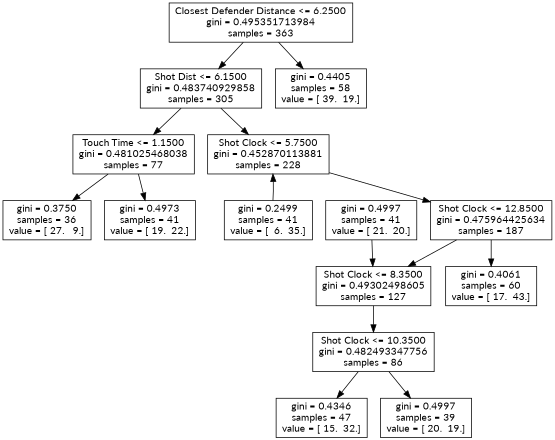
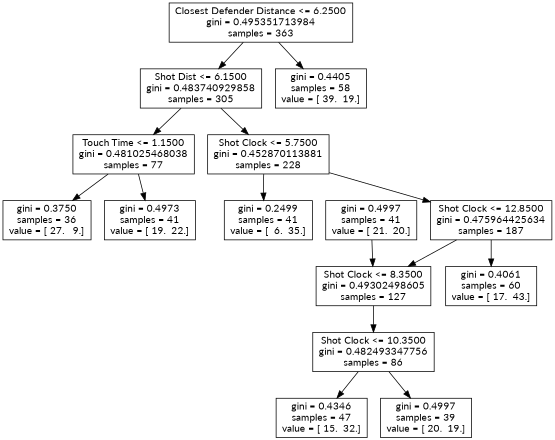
  digraph {
    fontname=Lato
    node [fontname=Lato shape=box]
    edge [fontname=Lato]
    n1 [label="Closest Defender Distance <= 6.2500\ngini = 0.495351713984\nsamples = 363"]
    n2 [label="Shot Dist <= 6.1500\ngini = 0.483740929858\nsamples = 305"]
    n3 [label="gini = 0.4405\nsamples = 58\nvalue = [ 39.  19.]"]
    n4 [label="Touch Time <= 1.1500\ngini = 0.481025468038\nsamples = 77"]
    n5 [label="Shot Clock <= 5.7500\ngini = 0.452870113881\nsamples = 228"]
    n6 [label="gini = 0.3750\nsamples = 36\nvalue = [ 27.   9.]"]
    n7 [label="gini = 0.4973\nsamples = 41\nvalue = [ 19.  22.]"]
    n8 [label="gini = 0.2499\nsamples = 41\nvalue = [  6.  35.]"]
    n9 [label="Shot Clock <= 12.8500\ngini = 0.475964425634\nsamples = 187"]
    n10 [label="Shot Clock <= 8.3500\ngini = 0.49302498605\nsamples = 127"]
    n11 [label="gini = 0.4061\nsamples = 60\nvalue = [ 17.  43.]"]
    n12 [label="Shot Clock <= 10.3500\ngini = 0.482493347756\nsamples = 86"]
    n13 [label="gini = 0.4997\nsamples = 41\nvalue = [ 21.  20.]"]
    n14 [label="gini = 0.4346\nsamples = 47\nvalue = [ 15.  32.]"]
    n15 [label="gini = 0.4997\nsamples = 39\nvalue = [ 20.  19.]"]
    n1 -> n2
    n1 -> n3
    n2 -> n4
    n2 -> n5
    n4 -> n6
    n4 -> n7
-   n8 -> n5
+   n5 -> n8
    n5 -> n9
    n9 -> n10
    n9 -> n11
    n10 -> n12
    n12 -> n14
    n12 -> n15
    n13 -> n10
  }
